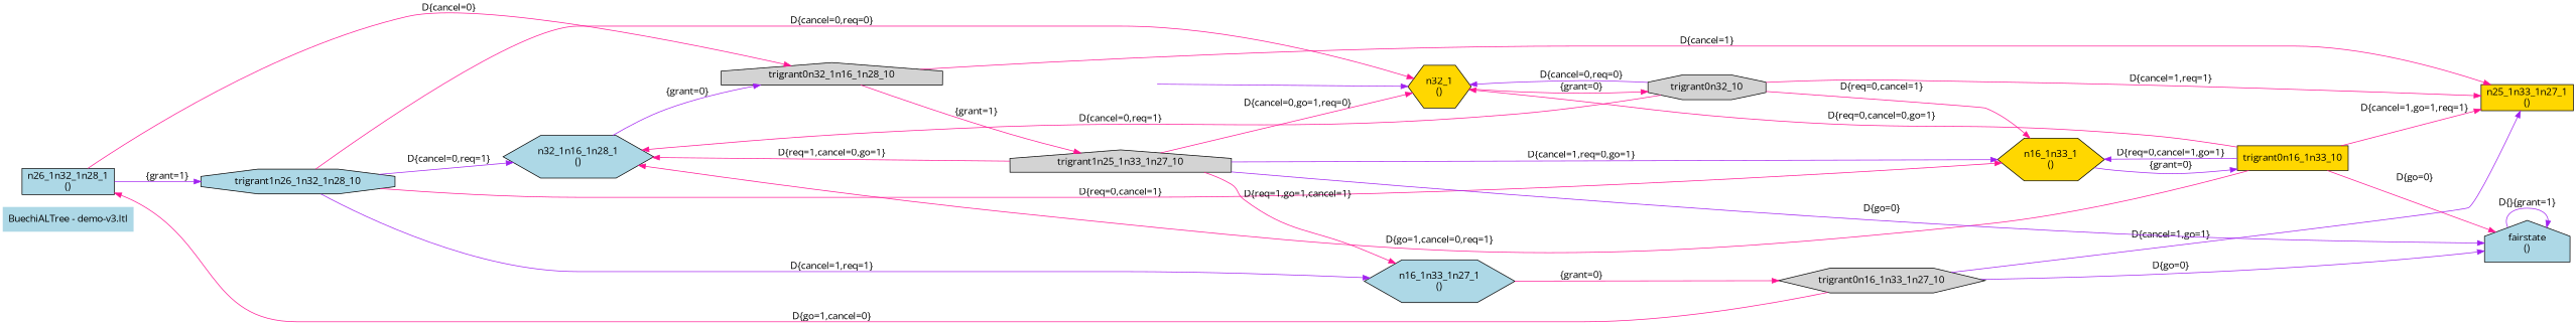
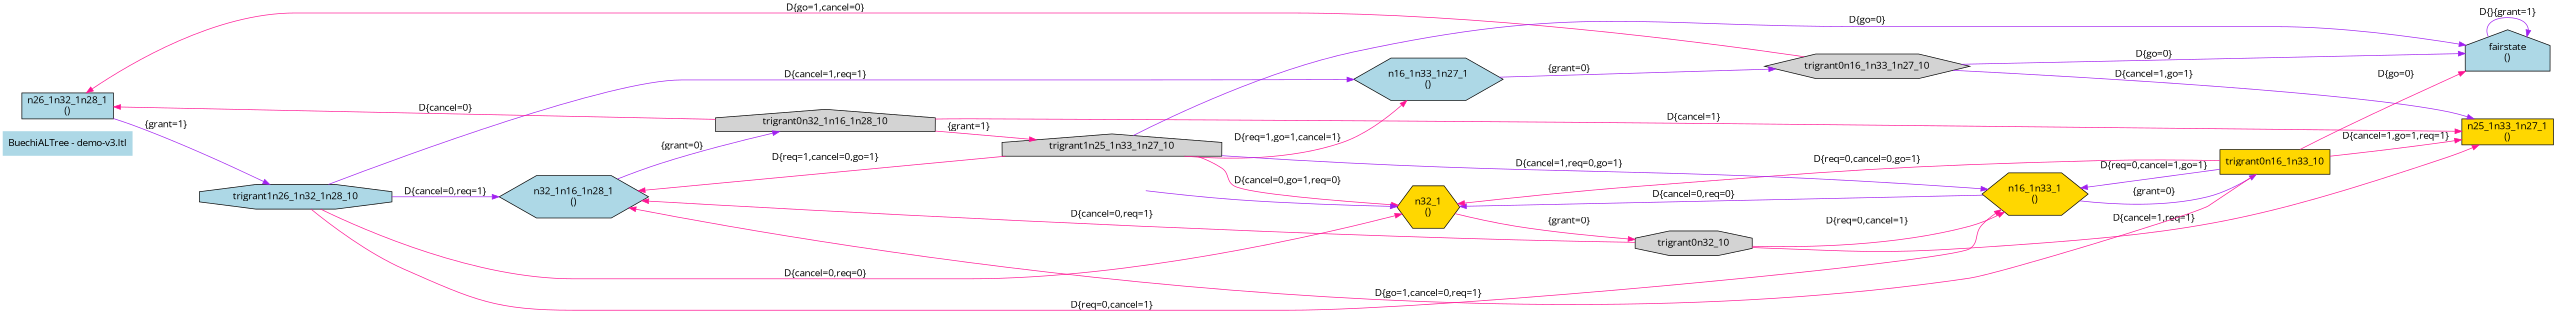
  digraph {
    fontname="Open Sans"
    rankdir=LR
    node [fillcolor=lightblue fontname="Open Sans" shape=hexagon style=filled]
    edge [color=deeppink fontname="Open Sans"]
    n1 [label="BuechiALTree - demo-v3.ltl" shape=plaintext]
    n2 [label="n26_1n32_1n28_1\n()" shape=box]
    trigrant1n26_1n32_1n28_10 [height=0.5 shape=octagon width=0.5]
    n4 [label="n32_1n16_1n28_1\n()"]
    n5 [fillcolor=gold label="n32_1\n()"]
    n6 [label="n16_1n33_1n27_1\n()"]
    n7 [fillcolor=gold label="n16_1n33_1\n()"]
    trigrant0n32_1n16_1n28_10 [fillcolor=lightgrey height=0.5 shape=house width=0.5]
    trigrant0n32_10 [fillcolor=lightgrey height=0.5 shape=octagon width=0.5]
    trigrant0n16_1n33_1n27_10 [fillcolor=lightgrey height=0.5 width=0.5]
    trigrant0n16_1n33_10 [fillcolor=gold height=0.5 shape=box width=0.5]
    n12 [fillcolor=gold label="n25_1n33_1n27_1\n()" shape=box]
    trigrant1n25_1n33_1n27_10 [fillcolor=lightgrey height=0.5 shape=house width=0.5]
    n14 [label="fairstate\n()" shape=house]
    "init-n32_1" [shape=ellipse style=invis fillcolor=""]
    n2 -> trigrant1n26_1n32_1n28_10 [color=purple label="{grant=1}"]
    trigrant1n26_1n32_1n28_10 -> n4 [color=purple label="D{cancel=0,req=1}"]
    trigrant1n26_1n32_1n28_10 -> n5 [label="D{cancel=0,req=0}"]
    trigrant1n26_1n32_1n28_10 -> n6 [color=purple label="D{cancel=1,req=1}"]
    trigrant1n26_1n32_1n28_10 -> n7 [label="D{req=0,cancel=1}"]
    n4 -> trigrant0n32_1n16_1n28_10 [color=purple label="{grant=0}"]
    n5 -> trigrant0n32_10 [label="{grant=0}"]
-   n6 -> trigrant0n16_1n33_1n27_10 [label="{grant=0}"]
+   n6 -> trigrant0n16_1n33_1n27_10 [color=purple label="{grant=0}"]
    n7 -> trigrant0n16_1n33_10 [color=purple label="{grant=0}"]
-   n2 -> trigrant0n32_1n16_1n28_10 [label="D{cancel=0}"]
+   trigrant0n32_1n16_1n28_10 -> n2 [label="D{cancel=0}"]
    trigrant0n32_1n16_1n28_10 -> n12 [label="D{cancel=1}"]
    trigrant0n32_1n16_1n28_10 -> trigrant1n25_1n33_1n27_10 [label="{grant=1}"]
    trigrant0n32_10 -> n4 [label="D{cancel=0,req=1}"]
-   trigrant0n32_10 -> n5 [color=purple label="D{cancel=0,req=0}"]
+   n7 -> n5 [color=purple label="D{cancel=0,req=0}"]
    trigrant0n32_10 -> n7 [label="D{req=0,cancel=1}"]
    trigrant0n32_10 -> n12 [label="D{cancel=1,req=1}"]
    trigrant0n16_1n33_1n27_10 -> n2 [label="D{go=1,cancel=0}"]
    trigrant0n16_1n33_1n27_10 -> n12 [color=purple label="D{cancel=1,go=1}"]
    trigrant0n16_1n33_1n27_10 -> n14 [color=purple label="D{go=0}"]
    trigrant0n16_1n33_10 -> n4 [label="D{go=1,cancel=0,req=1}"]
    trigrant0n16_1n33_10 -> n5 [label="D{req=0,cancel=0,go=1}"]
    trigrant0n16_1n33_10 -> n7 [color=purple label="D{req=0,cancel=1,go=1}"]
    trigrant0n16_1n33_10 -> n12 [label="D{cancel=1,go=1,req=1}"]
    trigrant0n16_1n33_10 -> n14 [label="D{go=0}"]
    trigrant1n25_1n33_1n27_10 -> n4 [label="D{req=1,cancel=0,go=1}"]
    trigrant1n25_1n33_1n27_10 -> n5 [label="D{cancel=0,go=1,req=0}"]
    trigrant1n25_1n33_1n27_10 -> n6 [label="D{req=1,go=1,cancel=1}"]
    trigrant1n25_1n33_1n27_10 -> n7 [color=purple label="D{cancel=1,req=0,go=1}"]
    trigrant1n25_1n33_1n27_10 -> n14 [color=purple label="D{go=0}"]
    n14 -> n14 [color=purple label="D{}{grant=1}"]
    "init-n32_1" -> n5 [color=purple]
  }
